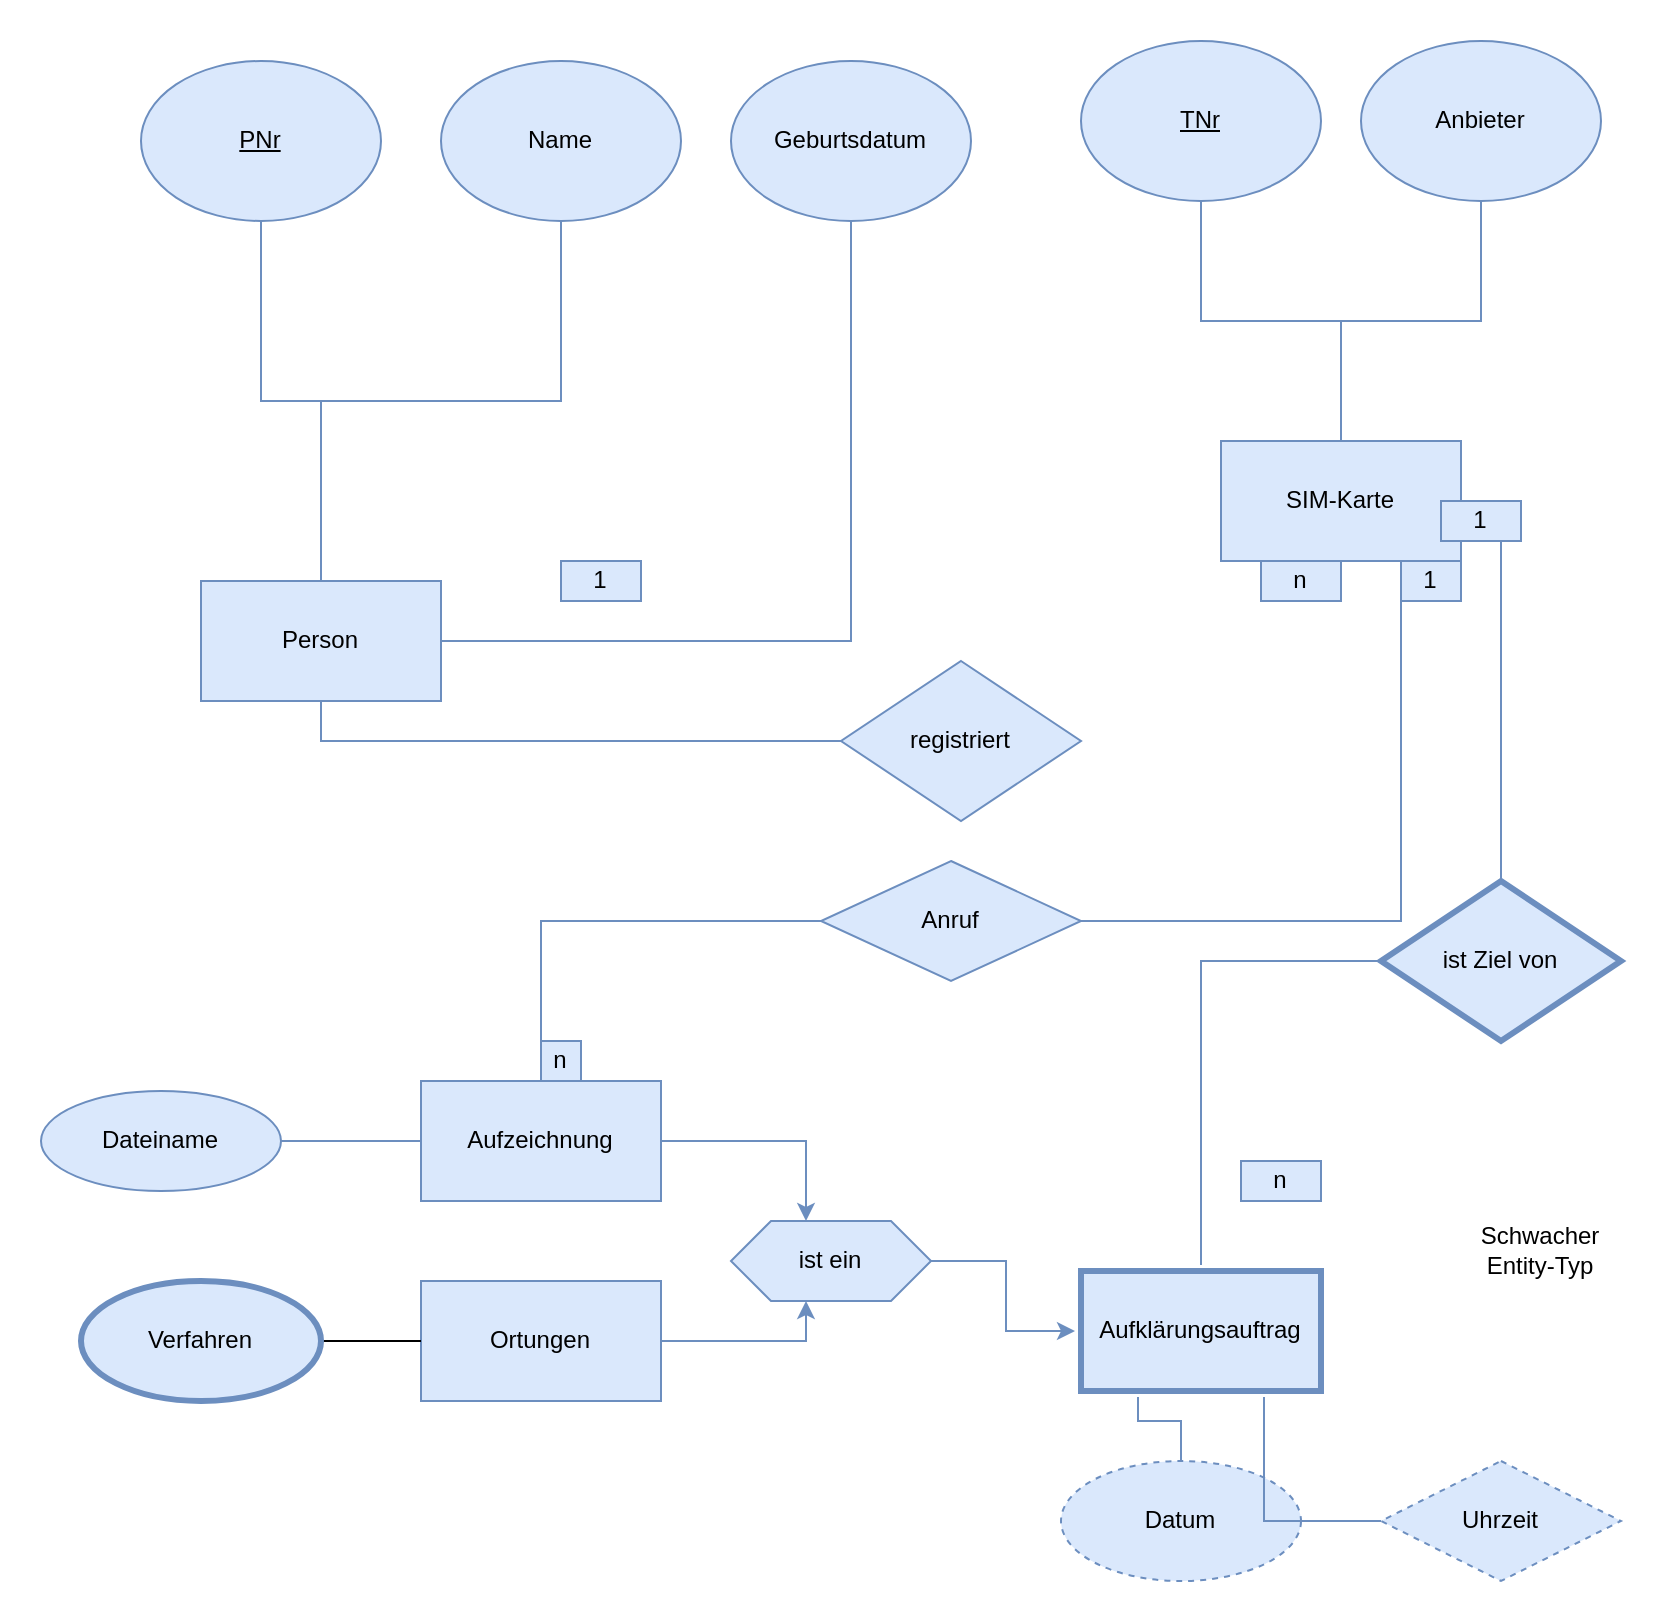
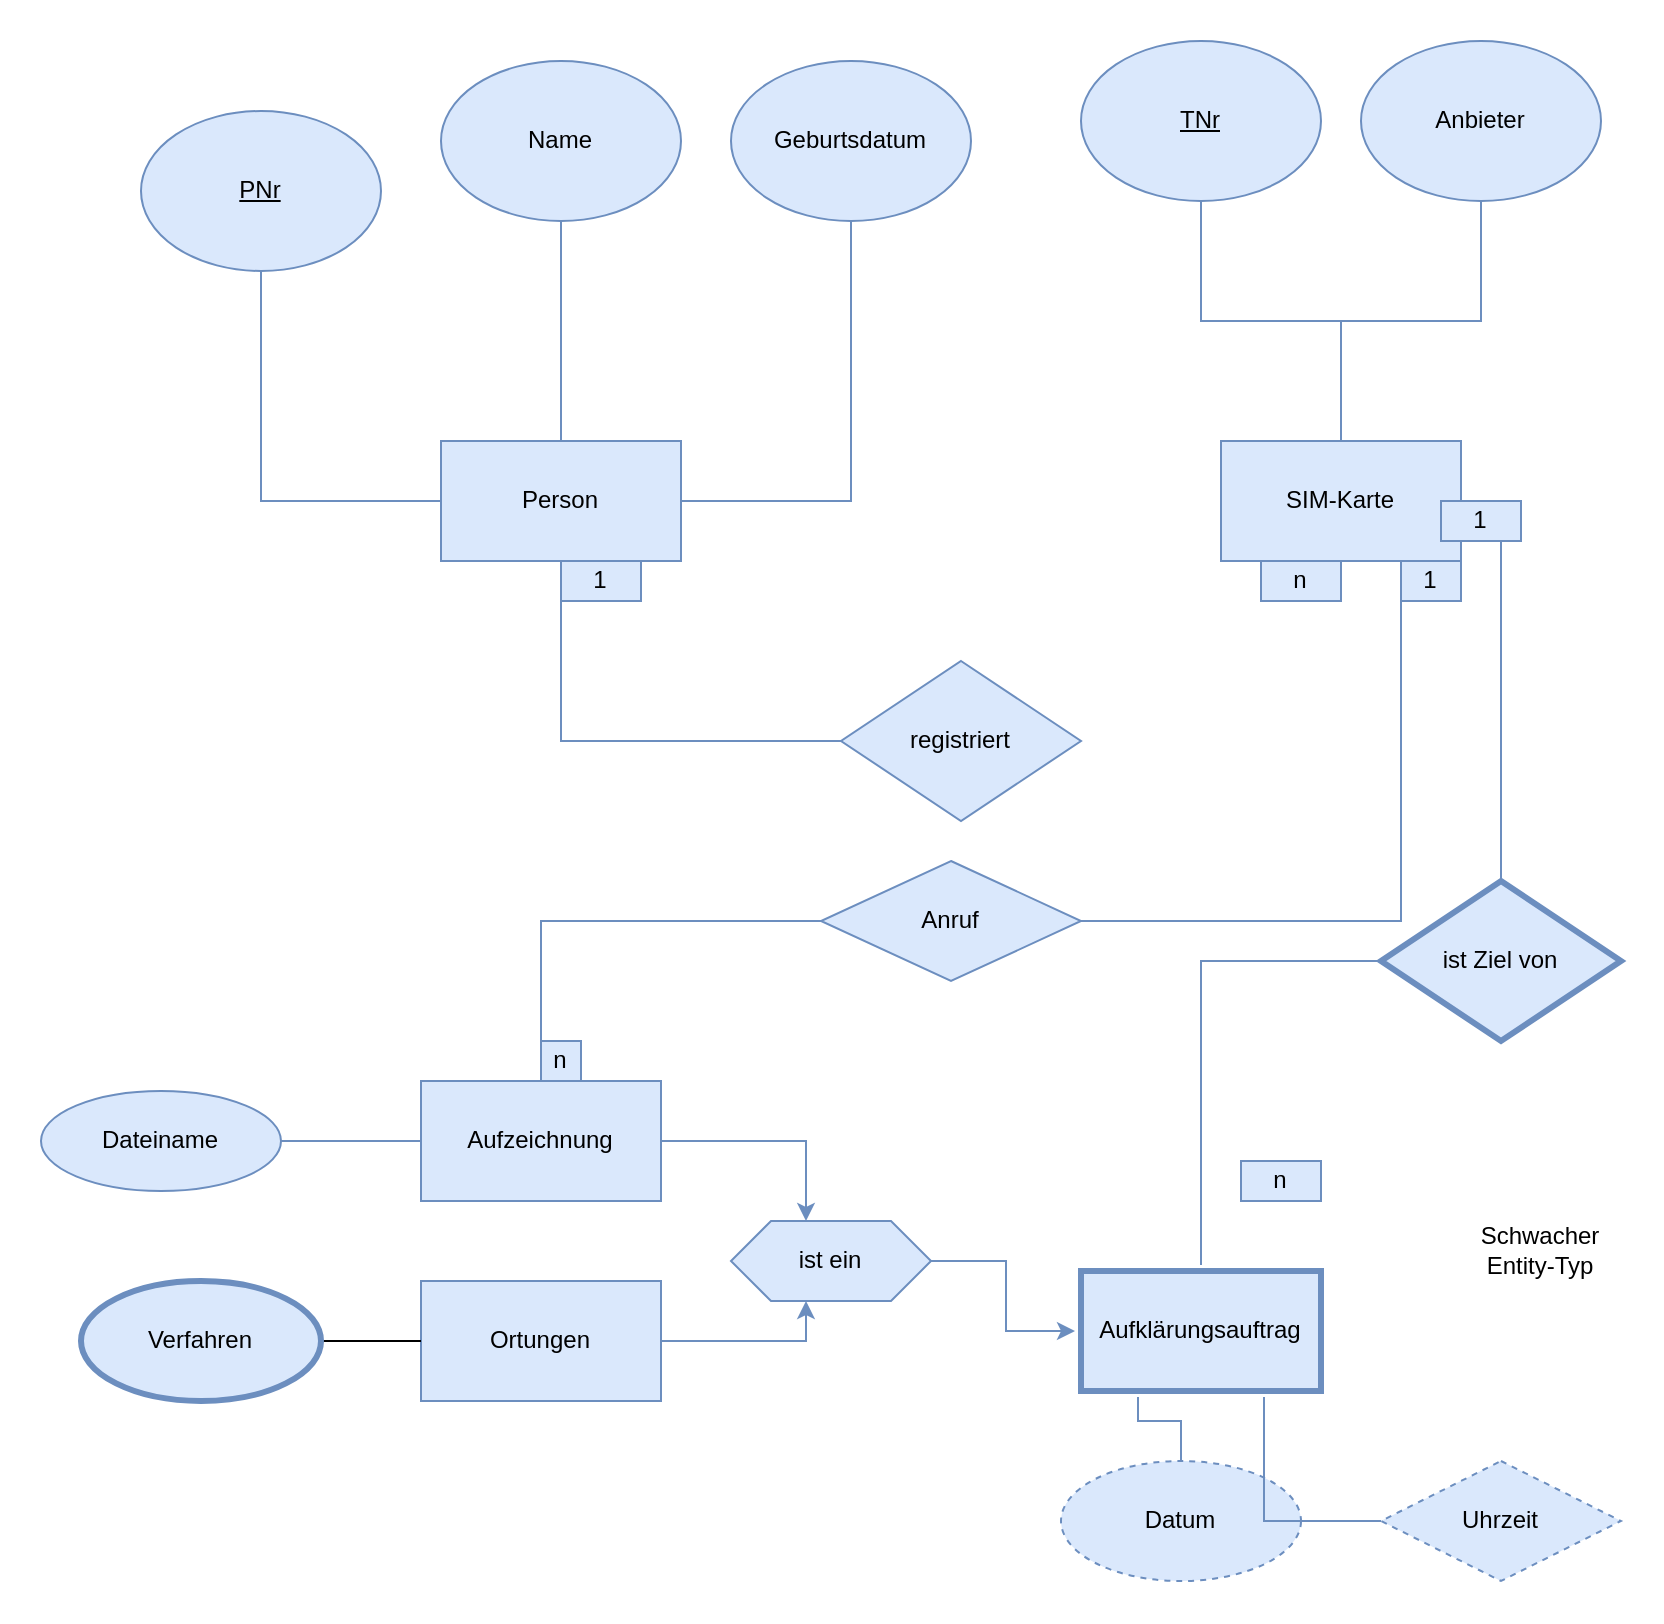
  <mxCell id="0" />
  <mxCell id="1" parent="0" />
  <mxCell id="2" style="edgeStyle=orthogonalEdgeStyle;rounded=0;orthogonalLoop=1;jettySize=auto;html=1;entryX=0.5;entryY=1;entryDx=0;entryDy=0;endArrow=none;endFill=0;fillColor=#dae8fc;strokeColor=#6c8ebf;" edge="1" parent="1" source="5" target="6"><mxGeometry relative="1" as="geometry" /></mxCell>
  <mxCell id="3" style="edgeStyle=orthogonalEdgeStyle;rounded=0;orthogonalLoop=1;jettySize=auto;html=1;entryX=0.5;entryY=1;entryDx=0;entryDy=0;endArrow=none;endFill=0;fillColor=#dae8fc;strokeColor=#6c8ebf;" edge="1" parent="1" source="5" target="7"><mxGeometry relative="1" as="geometry" /></mxCell>
  <mxCell id="4" style="edgeStyle=orthogonalEdgeStyle;rounded=0;orthogonalLoop=1;jettySize=auto;html=1;entryX=0.5;entryY=1;entryDx=0;entryDy=0;endArrow=none;endFill=0;fillColor=#dae8fc;strokeColor=#6c8ebf;" edge="1" parent="1" source="5" target="8"><mxGeometry relative="1" as="geometry" /></mxCell>
- <mxCell id="5" value="Person" style="rounded=0;whiteSpace=wrap;html=1;fillColor=#dae8fc;strokeColor=#6c8ebf;" vertex="1" parent="1"><mxGeometry x="100" y="290" width="120" height="60" as="geometry" /></mxCell>
- <mxCell id="6" value="&lt;u&gt;PNr&lt;/u&gt;" style="ellipse;whiteSpace=wrap;html=1;fillColor=#dae8fc;strokeColor=#6c8ebf;" vertex="1" parent="1"><mxGeometry x="70" y="30" width="120" height="80" as="geometry" /></mxCell>
+ <mxCell id="5" value="Person" style="rounded=0;whiteSpace=wrap;html=1;fillColor=#dae8fc;strokeColor=#6c8ebf;" vertex="1" parent="1"><mxGeometry x="220" y="220" width="120" height="60" as="geometry" /></mxCell>
+ <mxCell id="6" value="&lt;u&gt;PNr&lt;/u&gt;" style="ellipse;whiteSpace=wrap;html=1;fillColor=#dae8fc;strokeColor=#6c8ebf;" vertex="1" parent="1"><mxGeometry x="70" y="55" width="120" height="80" as="geometry" /></mxCell>
  <mxCell id="7" value="Name" style="ellipse;whiteSpace=wrap;html=1;fillColor=#dae8fc;strokeColor=#6c8ebf;" vertex="1" parent="1"><mxGeometry x="220" y="30" width="120" height="80" as="geometry" /></mxCell>
  <mxCell id="8" value="Geburtsdatum" style="ellipse;whiteSpace=wrap;html=1;fillColor=#dae8fc;strokeColor=#6c8ebf;" vertex="1" parent="1"><mxGeometry x="365" y="30" width="120" height="80" as="geometry" /></mxCell>
  <mxCell id="9" style="edgeStyle=orthogonalEdgeStyle;rounded=0;orthogonalLoop=1;jettySize=auto;html=1;entryX=0.5;entryY=1;entryDx=0;entryDy=0;endArrow=none;endFill=0;fillColor=#dae8fc;strokeColor=#6c8ebf;" edge="1" parent="1" source="11" target="12"><mxGeometry relative="1" as="geometry" /></mxCell>
  <mxCell id="10" style="edgeStyle=orthogonalEdgeStyle;rounded=0;orthogonalLoop=1;jettySize=auto;html=1;entryX=0.5;entryY=1;entryDx=0;entryDy=0;endArrow=none;endFill=0;fillColor=#dae8fc;strokeColor=#6c8ebf;" edge="1" parent="1" source="11" target="13"><mxGeometry relative="1" as="geometry" /></mxCell>
  <mxCell id="11" value="SIM-Karte" style="rounded=0;whiteSpace=wrap;html=1;fillColor=#dae8fc;strokeColor=#6c8ebf;" vertex="1" parent="1"><mxGeometry x="610" y="220" width="120" height="60" as="geometry" /></mxCell>
  <mxCell id="12" value="&lt;u&gt;TNr&lt;/u&gt;" style="ellipse;whiteSpace=wrap;html=1;fillColor=#dae8fc;strokeColor=#6c8ebf;" vertex="1" parent="1"><mxGeometry x="540" y="20" width="120" height="80" as="geometry" /></mxCell>
  <mxCell id="13" value="Anbieter" style="ellipse;whiteSpace=wrap;html=1;fillColor=#dae8fc;strokeColor=#6c8ebf;" vertex="1" parent="1"><mxGeometry x="680" y="20" width="120" height="80" as="geometry" /></mxCell>
  <mxCell id="14" style="edgeStyle=orthogonalEdgeStyle;rounded=0;orthogonalLoop=1;jettySize=auto;html=1;entryX=0.5;entryY=1;entryDx=0;entryDy=0;endArrow=none;endFill=0;fillColor=#dae8fc;strokeColor=#6c8ebf;" edge="1" parent="1" source="15" target="5"><mxGeometry relative="1" as="geometry" /></mxCell>
  <mxCell id="15" value="registriert" style="rhombus;whiteSpace=wrap;html=1;fillColor=#dae8fc;strokeColor=#6c8ebf;" vertex="1" parent="1"><mxGeometry x="420" y="330" width="120" height="80" as="geometry" /></mxCell>
  <mxCell id="16" value="n" style="text;html=1;strokeColor=#6c8ebf;fillColor=#dae8fc;align=center;verticalAlign=middle;whiteSpace=wrap;rounded=0;" vertex="1" parent="1"><mxGeometry x="630" y="280" width="40" height="20" as="geometry" /></mxCell>
  <mxCell id="17" value="1" style="text;html=1;strokeColor=#6c8ebf;fillColor=#dae8fc;align=center;verticalAlign=middle;whiteSpace=wrap;rounded=0;" vertex="1" parent="1"><mxGeometry x="280" y="280" width="40" height="20" as="geometry" /></mxCell>
  <mxCell id="18" value="Aufklärungsauftrag" style="rounded=0;whiteSpace=wrap;html=1;fillColor=#dae8fc;strokeColor=#6c8ebf;strokeWidth=3;perimeterSpacing=3;" vertex="1" parent="1"><mxGeometry x="540" y="635" width="120" height="60" as="geometry" /></mxCell>
  <mxCell id="19" style="edgeStyle=orthogonalEdgeStyle;rounded=0;orthogonalLoop=1;jettySize=auto;html=1;entryX=0.5;entryY=0;entryDx=0;entryDy=0;endArrow=none;endFill=0;fillColor=#dae8fc;strokeColor=#6c8ebf;" edge="1" parent="1" source="21" target="18"><mxGeometry relative="1" as="geometry" /></mxCell>
  <mxCell id="20" style="edgeStyle=orthogonalEdgeStyle;rounded=0;orthogonalLoop=1;jettySize=auto;html=1;entryX=1;entryY=0.5;entryDx=0;entryDy=0;endArrow=none;endFill=0;fillColor=#dae8fc;strokeColor=#6c8ebf;" edge="1" parent="1" source="21" target="11"><mxGeometry relative="1" as="geometry" /></mxCell>
  <mxCell id="21" value="ist Ziel von" style="rhombus;whiteSpace=wrap;html=1;fillColor=#dae8fc;strokeColor=#6c8ebf;strokeWidth=3;" vertex="1" parent="1"><mxGeometry x="690" y="440" width="120" height="80" as="geometry" /></mxCell>
  <mxCell id="22" value="1" style="text;html=1;strokeColor=#6c8ebf;fillColor=#dae8fc;align=center;verticalAlign=middle;whiteSpace=wrap;rounded=0;" vertex="1" parent="1"><mxGeometry x="720" y="250" width="40" height="20" as="geometry" /></mxCell>
  <mxCell id="23" value="n" style="text;html=1;strokeColor=#6c8ebf;fillColor=#dae8fc;align=center;verticalAlign=middle;whiteSpace=wrap;rounded=0;" vertex="1" parent="1"><mxGeometry x="620" y="580" width="40" height="20" as="geometry" /></mxCell>
  <mxCell id="24" style="edgeStyle=orthogonalEdgeStyle;rounded=0;orthogonalLoop=1;jettySize=auto;html=1;entryX=0.25;entryY=1;entryDx=0;entryDy=0;endArrow=none;endFill=0;fillColor=#dae8fc;strokeColor=#6c8ebf;" edge="1" parent="1" source="25" target="18"><mxGeometry relative="1" as="geometry" /></mxCell>
  <mxCell id="25" value="Datum" style="ellipse;whiteSpace=wrap;html=1;fillColor=#dae8fc;strokeColor=#6c8ebf;dashed=1;" vertex="1" parent="1"><mxGeometry x="530" y="730" width="120" height="60" as="geometry" /></mxCell>
  <mxCell id="26" style="edgeStyle=orthogonalEdgeStyle;rounded=0;orthogonalLoop=1;jettySize=auto;html=1;entryX=0.75;entryY=1;entryDx=0;entryDy=0;endArrow=none;endFill=0;fillColor=#dae8fc;strokeColor=#6c8ebf;" edge="1" parent="1" source="27" target="18"><mxGeometry relative="1" as="geometry" /></mxCell>
  <mxCell id="27" value="Uhrzeit" style="rhombus;whiteSpace=wrap;html=1;fillColor=#dae8fc;strokeColor=#6c8ebf;dashed=1;" vertex="1" parent="1"><mxGeometry x="690" y="730" width="120" height="60" as="geometry" /></mxCell>
  <mxCell id="28" value="Schwacher&lt;br&gt;Entity-Typ" style="text;html=1;align=center;verticalAlign=middle;whiteSpace=wrap;rounded=0;" vertex="1" parent="1"><mxGeometry x="730" y="600" width="80" height="50" as="geometry" /></mxCell>
  <mxCell id="29" value="Aufzeichnung" style="rounded=0;whiteSpace=wrap;html=1;fillColor=#dae8fc;strokeColor=#6c8ebf;" vertex="1" parent="1"><mxGeometry x="210" y="540" width="120" height="60" as="geometry" /></mxCell>
  <mxCell id="30" value="Ortungen" style="rounded=0;whiteSpace=wrap;html=1;fillColor=#dae8fc;strokeColor=#6c8ebf;" vertex="1" parent="1"><mxGeometry x="210" y="640" width="120" height="60" as="geometry" /></mxCell>
  <mxCell id="31" style="edgeStyle=orthogonalEdgeStyle;rounded=0;orthogonalLoop=1;jettySize=auto;html=1;entryX=1;entryY=0.5;entryDx=0;entryDy=0;endArrow=none;endFill=0;exitX=0.375;exitY=0;exitDx=0;exitDy=0;startArrow=classic;startFill=1;fillColor=#dae8fc;strokeColor=#6c8ebf;" edge="1" parent="1" source="34" target="29"><mxGeometry relative="1" as="geometry" /></mxCell>
  <mxCell id="32" style="edgeStyle=orthogonalEdgeStyle;rounded=0;orthogonalLoop=1;jettySize=auto;html=1;entryX=1;entryY=0.5;entryDx=0;entryDy=0;endArrow=none;endFill=0;startArrow=classic;startFill=1;exitX=0.375;exitY=1;exitDx=0;exitDy=0;fillColor=#dae8fc;strokeColor=#6c8ebf;" edge="1" parent="1" source="34" target="30"><mxGeometry relative="1" as="geometry" /></mxCell>
  <mxCell id="33" style="edgeStyle=orthogonalEdgeStyle;rounded=0;orthogonalLoop=1;jettySize=auto;html=1;entryX=0;entryY=0.5;entryDx=0;entryDy=0;endArrow=classic;endFill=1;fillColor=#dae8fc;strokeColor=#6c8ebf;" edge="1" parent="1" source="34" target="18"><mxGeometry relative="1" as="geometry" /></mxCell>
  <mxCell id="34" value="ist ein" style="shape=hexagon;perimeter=hexagonPerimeter2;whiteSpace=wrap;html=1;fixedSize=1;fillColor=#dae8fc;strokeColor=#6c8ebf;" vertex="1" parent="1"><mxGeometry x="365" y="610" width="100" height="40" as="geometry" /></mxCell>
  <mxCell id="35" style="edgeStyle=orthogonalEdgeStyle;rounded=0;orthogonalLoop=1;jettySize=auto;html=1;entryX=0;entryY=0.5;entryDx=0;entryDy=0;endArrow=none;endFill=0;fillColor=#dae8fc;strokeColor=#6c8ebf;" edge="1" parent="1" source="36" target="29"><mxGeometry relative="1" as="geometry" /></mxCell>
  <mxCell id="36" value="Dateiname" style="ellipse;whiteSpace=wrap;html=1;fillColor=#dae8fc;strokeColor=#6c8ebf;" vertex="1" parent="1"><mxGeometry x="20" y="545" width="120" height="50" as="geometry" /></mxCell>
  <mxCell id="37" style="edgeStyle=orthogonalEdgeStyle;rounded=0;orthogonalLoop=1;jettySize=auto;html=1;entryX=0.75;entryY=1;entryDx=0;entryDy=0;endArrow=none;endFill=0;fillColor=#dae8fc;strokeColor=#6c8ebf;" edge="1" parent="1" source="39" target="11"><mxGeometry relative="1" as="geometry" /></mxCell>
  <mxCell id="38" style="edgeStyle=orthogonalEdgeStyle;rounded=0;orthogonalLoop=1;jettySize=auto;html=1;entryX=0.5;entryY=0;entryDx=0;entryDy=0;startArrow=none;startFill=0;endArrow=none;endFill=0;fillColor=#dae8fc;strokeColor=#6c8ebf;" edge="1" parent="1" source="39" target="29"><mxGeometry relative="1" as="geometry" /></mxCell>
  <mxCell id="39" value="Anruf" style="rhombus;whiteSpace=wrap;html=1;fillColor=#dae8fc;strokeColor=#6c8ebf;" vertex="1" parent="1"><mxGeometry x="410" y="430" width="130" height="60" as="geometry" /></mxCell>
  <mxCell id="40" value="1" style="text;html=1;strokeColor=#6c8ebf;fillColor=#dae8fc;align=center;verticalAlign=middle;whiteSpace=wrap;rounded=0;" vertex="1" parent="1"><mxGeometry x="700" y="280" width="30" height="20" as="geometry" /></mxCell>
  <mxCell id="41" value="n" style="text;html=1;strokeColor=#6c8ebf;fillColor=#dae8fc;align=center;verticalAlign=middle;whiteSpace=wrap;rounded=0;" vertex="1" parent="1"><mxGeometry x="270" y="520" width="20" height="20" as="geometry" /></mxCell>
  <mxCell id="42" style="edgeStyle=orthogonalEdgeStyle;rounded=0;orthogonalLoop=1;jettySize=auto;html=1;entryX=0;entryY=0.5;entryDx=0;entryDy=0;startArrow=none;startFill=0;endArrow=none;endFill=0;" edge="1" parent="1" source="43" target="30"><mxGeometry relative="1" as="geometry" /></mxCell>
  <mxCell id="43" value="Verfahren" style="ellipse;whiteSpace=wrap;html=1;rounded=0;strokeWidth=3;fillColor=#dae8fc;strokeColor=#6c8ebf;perimeterSpacing=0;" vertex="1" parent="1"><mxGeometry x="40" y="640" width="120" height="60" as="geometry" /></mxCell>
